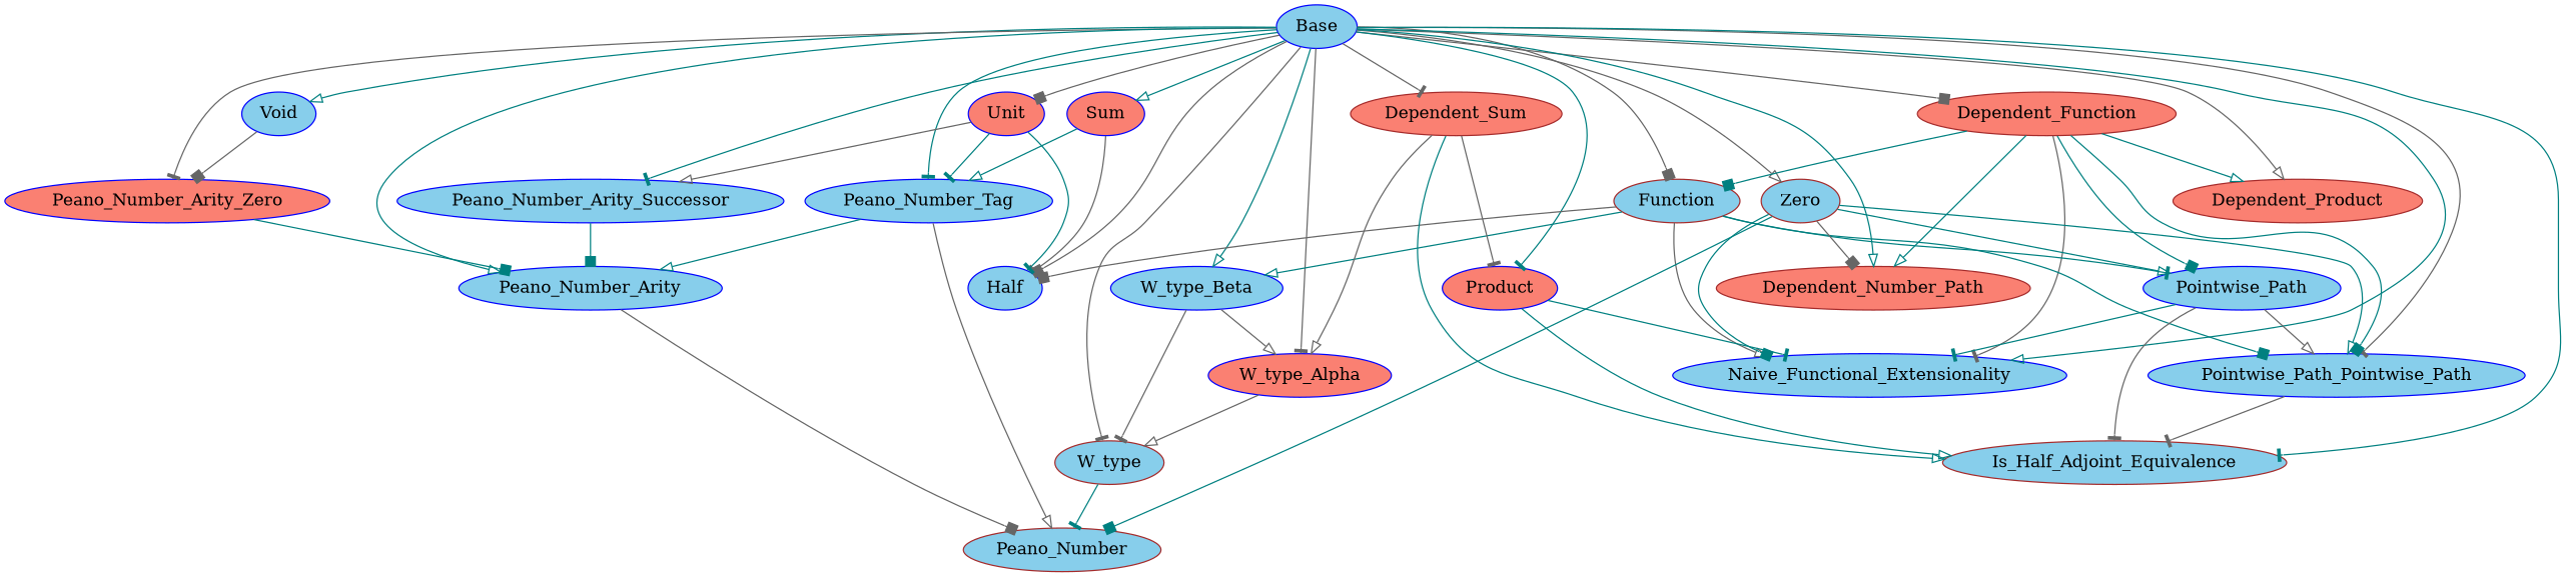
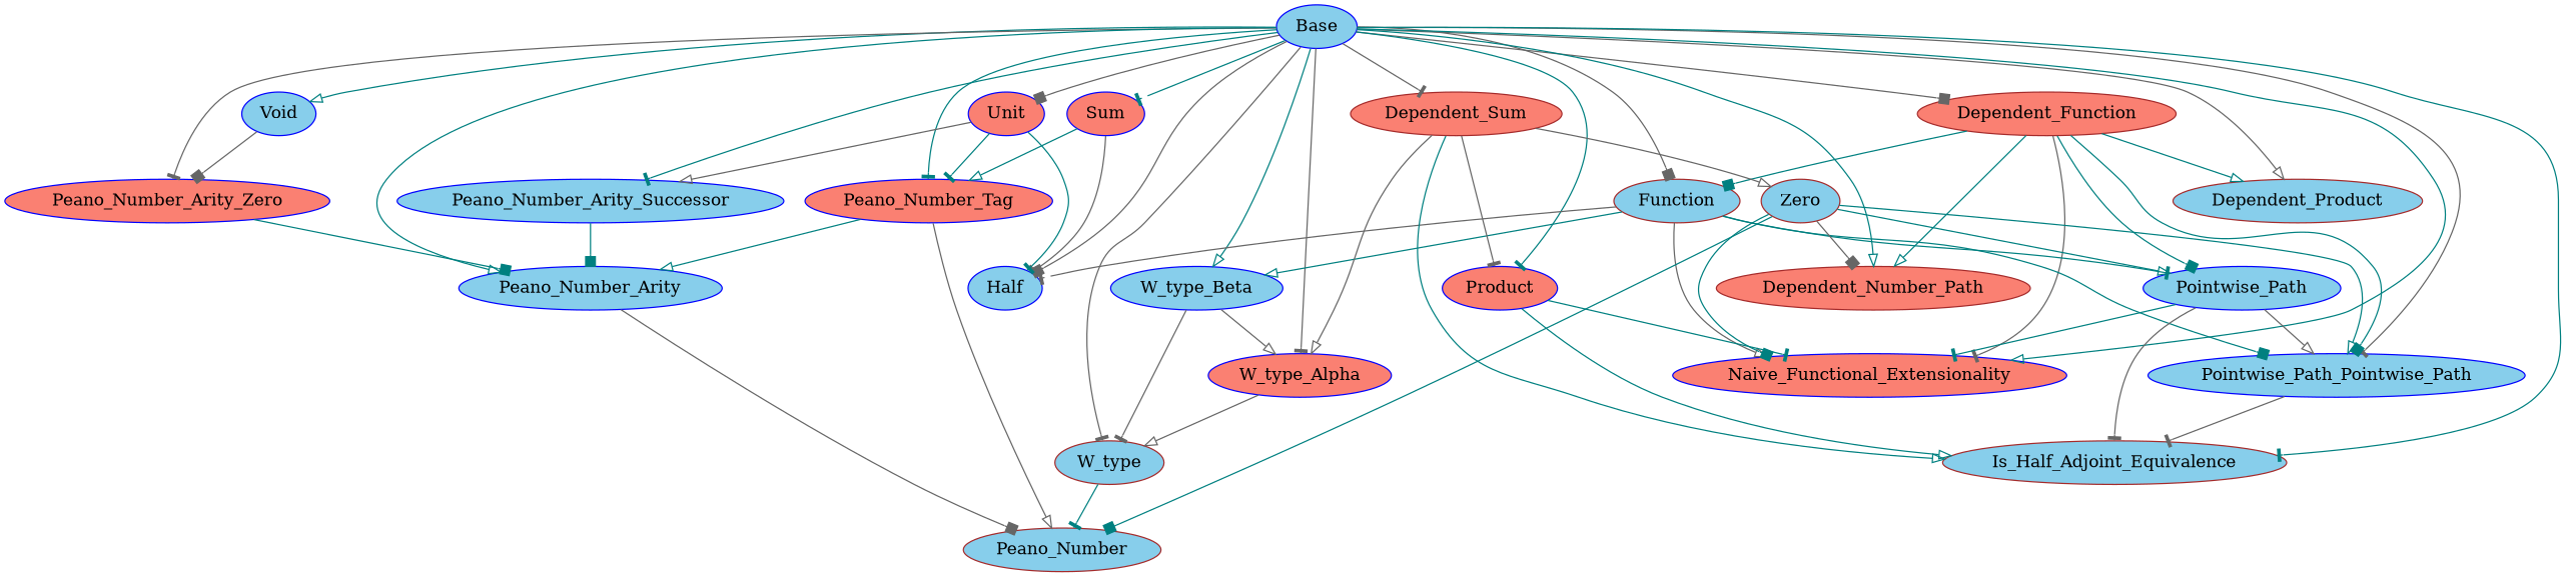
  digraph {
    node [color=blue fillcolor=skyblue style=filled]
    edge [arrowhead=onormal color=teal]
    Base
    Dependent_Function [color=brown fillcolor=salmon]
    Function [color=brown]
-   Dependent_Product [color=brown fillcolor=salmon]
+   Dependent_Product [color=brown]
    Dependent_Sum [color=brown fillcolor=salmon]
    Product [fillcolor=salmon]
    Sum [fillcolor=salmon]
    Unit [fillcolor=salmon]
    Void
    W_type_Beta
    W_type_Alpha [fillcolor=salmon]
    W_type [color=brown]
    n13 [color=brown label=Zero]
    n14 [color=brown fillcolor=salmon label=Dependent_Number_Path]
    Pointwise_Path_Pointwise_Path
    Is_Half_Adjoint_Equivalence [color=brown]
-   Naive_Functional_Extensionality
+   Naive_Functional_Extensionality [fillcolor=salmon]
    n18 [label=Half]
-   Peano_Number_Tag
+   Peano_Number_Tag [fillcolor=salmon]
    Peano_Number_Arity_Zero [fillcolor=salmon]
    Peano_Number_Arity_Successor
    Peano_Number_Arity
    Pointwise_Path
    Peano_Number [color=brown]
    Base -> Dependent_Function [arrowhead=box color=gray40]
    Base -> Function [arrowhead=box color=gray40]
    Base -> Dependent_Product [color=gray40]
    Base -> Dependent_Sum [arrowhead=tee color=gray40]
    Base -> Product [arrowhead=tee]
-   Base -> Sum
+   Base -> Sum [arrowhead=tee]
    Base -> Unit [arrowhead=box color=gray40]
    Base -> Void
    Base -> W_type_Beta
    Base -> W_type_Alpha [arrowhead=tee color=gray40]
    Base -> W_type [arrowhead=tee color=gray40]
-   Base -> n13 [color=gray40]
+   Dependent_Sum -> n13 [color=gray40]
    Base -> n14
    Base -> Pointwise_Path_Pointwise_Path [arrowhead=tee color=gray40]
    Base -> Is_Half_Adjoint_Equivalence [arrowhead=tee]
    Base -> Naive_Functional_Extensionality
    Base -> n18 [arrowhead=box color=gray40]
    Base -> Peano_Number_Tag [arrowhead=tee]
    Base -> Peano_Number_Arity_Zero [arrowhead=tee color=gray40]
    Base -> Peano_Number_Arity_Successor [arrowhead=tee]
    Base -> Peano_Number_Arity
    Dependent_Function -> Function [arrowhead=box]
    Dependent_Function -> Dependent_Product
    Dependent_Function -> n14
    Dependent_Function -> Pointwise_Path_Pointwise_Path [arrowhead=box]
    Dependent_Function -> Naive_Functional_Extensionality [arrowhead=tee color=gray40]
    Dependent_Function -> Pointwise_Path [arrowhead=box]
    Function -> W_type_Beta
    Function -> Pointwise_Path_Pointwise_Path [arrowhead=box]
    Function -> Naive_Functional_Extensionality [color=gray40]
-   Function -> n18 [arrowhead=box color=gray40]
+   Function -> n18 [arrowhead=tee color=gray40]
    Function -> Pointwise_Path [arrowhead=tee]
    Dependent_Sum -> Product [arrowhead=tee color=gray40]
    Dependent_Sum -> W_type_Alpha [color=gray40]
    Dependent_Sum -> Is_Half_Adjoint_Equivalence
    Product -> Is_Half_Adjoint_Equivalence
    Product -> Naive_Functional_Extensionality [arrowhead=tee]
    Sum -> n18 [arrowhead=tee color=gray40]
    Sum -> Peano_Number_Tag
    Unit -> n18 [arrowhead=tee]
    Unit -> Peano_Number_Tag [arrowhead=tee]
    Unit -> Peano_Number_Arity_Successor [color=gray40]
    Void -> Peano_Number_Arity_Zero [arrowhead=box color=gray40]
    W_type_Beta -> W_type_Alpha [color=gray40]
    W_type_Beta -> W_type [arrowhead=tee color=gray40]
    W_type_Alpha -> W_type [color=gray40]
    W_type -> Peano_Number [arrowhead=tee]
    n13 -> n14 [arrowhead=box color=gray40]
    n13 -> Pointwise_Path_Pointwise_Path
    n13 -> Naive_Functional_Extensionality [arrowhead=box]
    n13 -> Pointwise_Path
    n13 -> Peano_Number [arrowhead=box]
    Pointwise_Path_Pointwise_Path -> Is_Half_Adjoint_Equivalence [arrowhead=tee color=gray40]
    Peano_Number_Tag -> Peano_Number_Arity
    Peano_Number_Tag -> Peano_Number [color=gray40]
    Peano_Number_Arity_Zero -> Peano_Number_Arity [arrowhead=box]
    Peano_Number_Arity_Successor -> Peano_Number_Arity [arrowhead=box]
    Peano_Number_Arity -> Peano_Number [arrowhead=box color=gray40]
    Pointwise_Path -> Pointwise_Path_Pointwise_Path [color=gray40]
    Pointwise_Path -> Is_Half_Adjoint_Equivalence [arrowhead=tee color=gray40]
    Pointwise_Path -> Naive_Functional_Extensionality [arrowhead=tee]
  }
